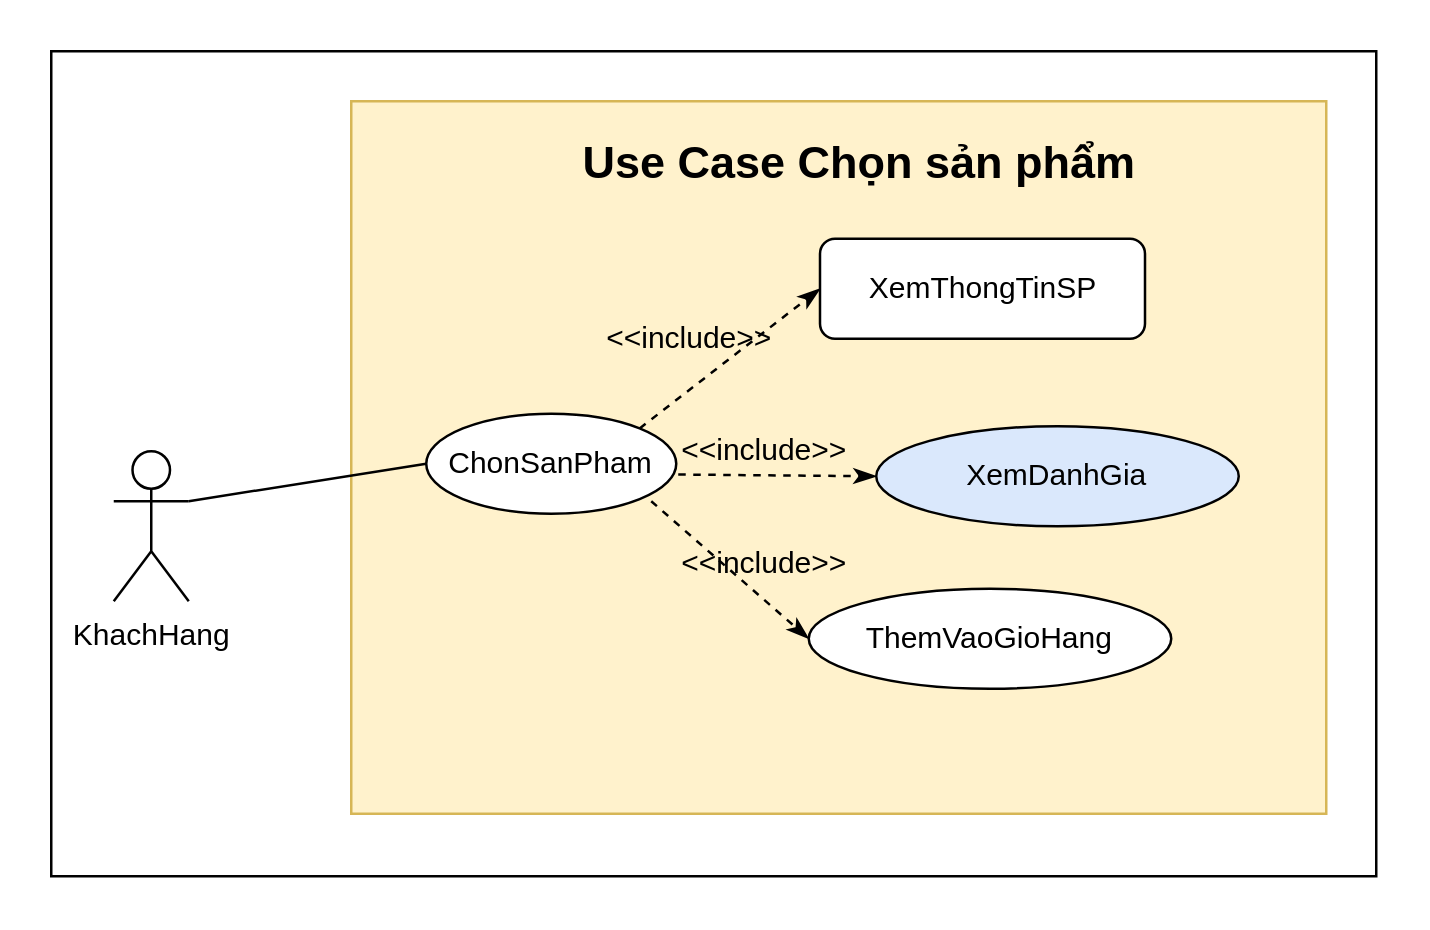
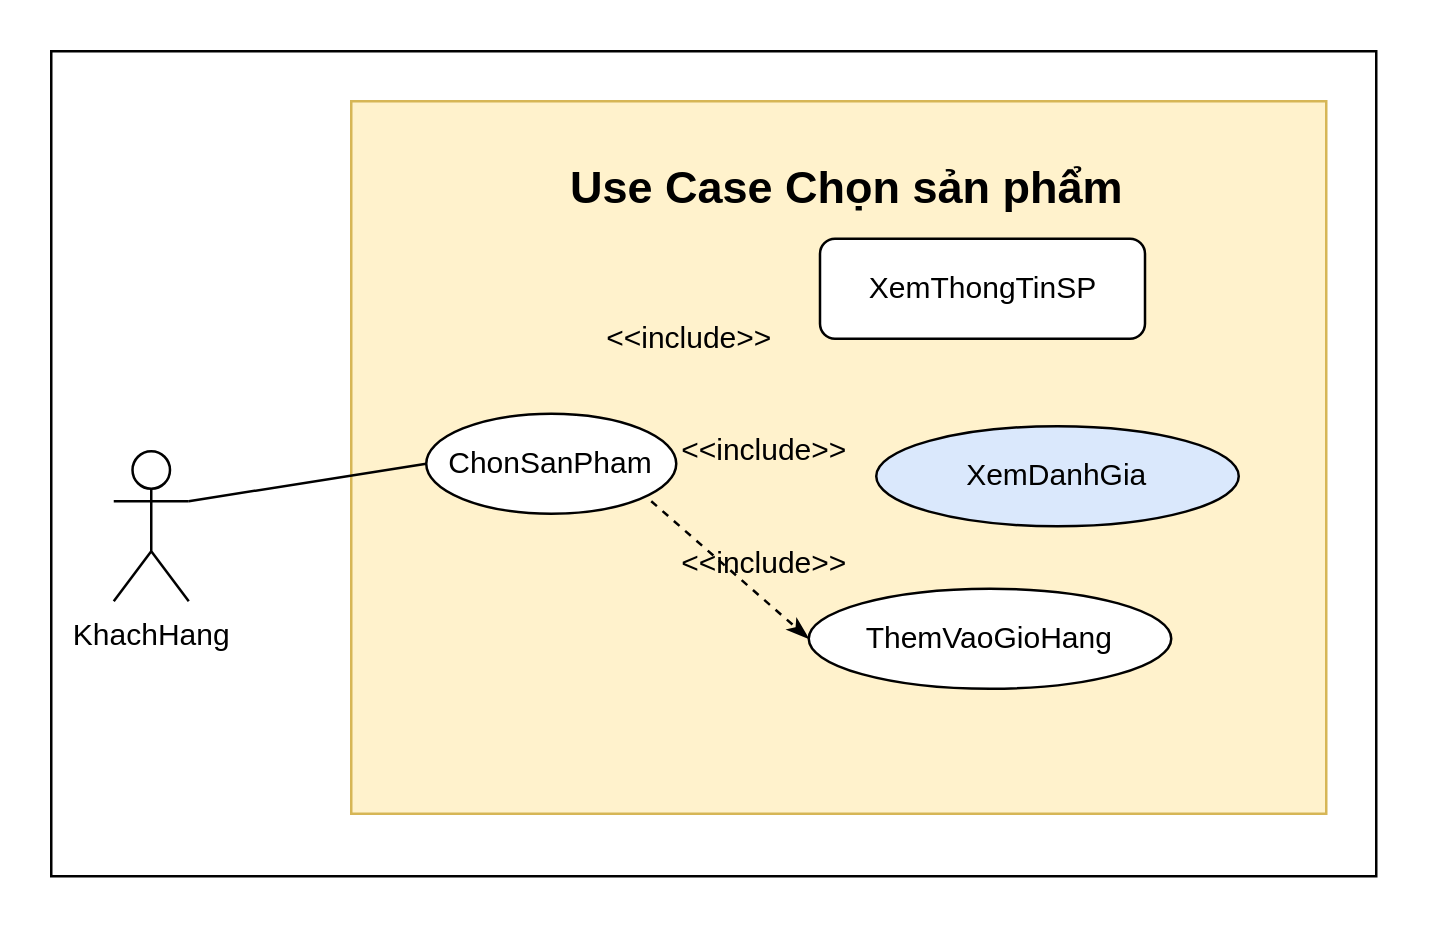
  <mxCell id="0" />
  <mxCell id="1" parent="0" />
  <mxCell id="2" value="" style="rounded=0;whiteSpace=wrap;html=1;fontSize=18;" vertex="1" parent="1"><mxGeometry x="20" y="20" width="530" height="330" as="geometry" /></mxCell>
  <mxCell id="3" value="" style="rounded=0;whiteSpace=wrap;html=1;fillColor=#fff2cc;strokeColor=#d6b656;" parent="1" vertex="1"><mxGeometry x="140" y="40" width="390" height="285" as="geometry" /></mxCell>
  <mxCell id="4" value="KhachHang" style="shape=umlActor;verticalLabelPosition=bottom;verticalAlign=top;html=1;" parent="1" vertex="1"><mxGeometry x="45" y="180" width="30" height="60" as="geometry" /></mxCell>
  <mxCell id="5" value="ChonSanPham" style="ellipse;whiteSpace=wrap;html=1;" parent="1" vertex="1"><mxGeometry x="170" y="165" width="100" height="40" as="geometry" /></mxCell>
  <mxCell id="6" value="XemThongTinSP" style="whiteSpace=wrap;html=1;rounded=1;" parent="1" vertex="1"><mxGeometry x="327.5" y="95" width="130" height="40" as="geometry" /></mxCell>
  <mxCell id="7" value="XemDanhGia" style="ellipse;whiteSpace=wrap;html=1;fillColor=#dae8fc;" parent="1" vertex="1"><mxGeometry x="350" y="170" width="145" height="40" as="geometry" /></mxCell>
  <mxCell id="8" value="" style="endArrow=none;html=1;rounded=0;exitX=1;exitY=0.333;exitDx=0;exitDy=0;exitPerimeter=0;entryX=0;entryY=0.5;entryDx=0;entryDy=0;" parent="1" source="4" target="5" edge="1"><mxGeometry width="50" height="50" relative="1" as="geometry"><mxPoint x="180" y="120" as="sourcePoint" /><mxPoint x="230" y="70" as="targetPoint" /></mxGeometry></mxCell>
- <mxCell id="9" value="" style="endArrow=classicThin;dashed=1;html=1;rounded=0;entryX=0;entryY=0.5;entryDx=0;entryDy=0;exitX=1;exitY=0;exitDx=0;exitDy=0;startArrow=none;startFill=0;endFill=1;" parent="1" source="5" target="6" edge="1"><mxGeometry width="50" height="50" relative="1" as="geometry"><mxPoint x="240" y="140" as="sourcePoint" /><mxPoint x="290" y="90" as="targetPoint" /></mxGeometry></mxCell>
  <mxCell id="10" value="&amp;lt;&amp;lt;include&amp;gt;&amp;gt;" style="text;html=1;align=center;verticalAlign=middle;resizable=0;points=[];autosize=1;strokeColor=none;fillColor=none;" parent="1" vertex="1"><mxGeometry x="230" y="120" width="90" height="30" as="geometry" /></mxCell>
- <mxCell id="11" value="" style="endArrow=classicThin;dashed=1;html=1;rounded=0;entryX=0;entryY=0.5;entryDx=0;entryDy=0;exitX=1.008;exitY=0.608;exitDx=0;exitDy=0;startArrow=none;startFill=0;endFill=1;exitPerimeter=0;" parent="1" source="5" target="7" edge="1"><mxGeometry width="50" height="50" relative="1" as="geometry"><mxPoint x="225.355" y="280.858" as="sourcePoint" /><mxPoint x="297.5" y="225" as="targetPoint" /></mxGeometry></mxCell>
  <mxCell id="12" value="&amp;lt;&amp;lt;include&amp;gt;&amp;gt;" style="text;html=1;align=center;verticalAlign=middle;resizable=0;points=[];autosize=1;strokeColor=none;fillColor=none;" parent="1" vertex="1"><mxGeometry x="260" y="165" width="90" height="30" as="geometry" /></mxCell>
  <mxCell id="13" value="ThemVaoGioHang" style="ellipse;whiteSpace=wrap;html=1;" parent="1" vertex="1"><mxGeometry x="323" y="235" width="145" height="40" as="geometry" /></mxCell>
  <mxCell id="14" value="" style="endArrow=classicThin;dashed=1;html=1;rounded=0;entryX=0;entryY=0.5;entryDx=0;entryDy=0;exitX=0.9;exitY=0.875;exitDx=0;exitDy=0;startArrow=none;startFill=0;endFill=1;exitPerimeter=0;" parent="1" source="5" target="13" edge="1"><mxGeometry width="50" height="50" relative="1" as="geometry"><mxPoint x="270.8" y="219.32" as="sourcePoint" /><mxPoint x="297.5" y="255" as="targetPoint" /></mxGeometry></mxCell>
  <mxCell id="15" value="&amp;lt;&amp;lt;include&amp;gt;&amp;gt;" style="text;html=1;align=center;verticalAlign=middle;resizable=0;points=[];autosize=1;strokeColor=none;fillColor=none;" parent="1" vertex="1"><mxGeometry x="260" y="210" width="90" height="30" as="geometry" /></mxCell>
- <mxCell id="16" value="&lt;b&gt;&lt;font style=&quot;font-size: 18px;&quot;&gt;Use Case Chọn sản phẩm&lt;/font&gt;&lt;/b&gt;" style="text;html=1;align=center;verticalAlign=middle;resizable=0;points=[];autosize=1;strokeColor=none;fillColor=none;" vertex="1" parent="1"><mxGeometry x="222.5" y="45" width="240" height="40" as="geometry" /></mxCell>
+ <mxCell id="16" value="&lt;b&gt;&lt;font style=&quot;font-size: 18px;&quot;&gt;Use Case Chọn sản phẩm&lt;/font&gt;&lt;/b&gt;" style="text;html=1;align=center;verticalAlign=middle;resizable=0;points=[];autosize=1;strokeColor=none;fillColor=none;" vertex="1" parent="1"><mxGeometry x="217.5" y="55" width="240" height="40" as="geometry" /></mxCell>
